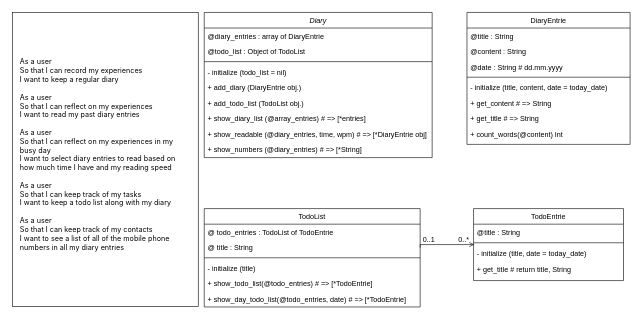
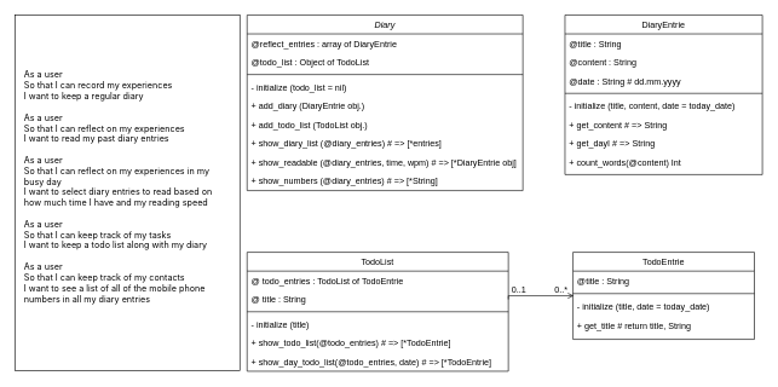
  <mxCell id="0" />
  <mxCell id="1" parent="0" />
  <mxCell id="2" value="Diary" style="swimlane;fontStyle=2;align=center;verticalAlign=top;childLayout=stackLayout;horizontal=1;startSize=26;horizontalStack=0;resizeParent=1;resizeLast=0;collapsible=1;marginBottom=0;rounded=0;shadow=0;strokeWidth=1;" parent="1" vertex="1"><mxGeometry x="340" y="20" width="380" height="242" as="geometry"><mxRectangle x="230" y="140" width="160" height="26" as="alternateBounds" /></mxGeometry></mxCell>
- <mxCell id="3" value="@diary_entries : array of DiaryEntrie&#10;" style="text;align=left;verticalAlign=top;spacingLeft=4;spacingRight=4;overflow=hidden;rotatable=0;points=[[0,0.5],[1,0.5]];portConstraint=eastwest;" parent="2" vertex="1"><mxGeometry y="26" width="380" height="26" as="geometry" /></mxCell>
+ <mxCell id="3" value="@reflect_entries : array of DiaryEntrie&#10;" style="text;align=left;verticalAlign=top;spacingLeft=4;spacingRight=4;overflow=hidden;rotatable=0;points=[[0,0.5],[1,0.5]];portConstraint=eastwest;" parent="2" vertex="1"><mxGeometry y="26" width="380" height="26" as="geometry" /></mxCell>
  <mxCell id="4" value="@todo_list : Object of TodoList" style="text;align=left;verticalAlign=top;spacingLeft=4;spacingRight=4;overflow=hidden;rotatable=0;points=[[0,0.5],[1,0.5]];portConstraint=eastwest;" vertex="1" parent="2"><mxGeometry y="52" width="380" height="26" as="geometry" /></mxCell>
  <mxCell id="5" value="" style="line;html=1;strokeWidth=1;align=left;verticalAlign=middle;spacingTop=-1;spacingLeft=3;spacingRight=3;rotatable=0;labelPosition=right;points=[];portConstraint=eastwest;" parent="2" vertex="1"><mxGeometry y="78" width="380" height="8" as="geometry" /></mxCell>
  <mxCell id="6" value="- initialize (todo_list = nil)" style="text;align=left;verticalAlign=top;spacingLeft=4;spacingRight=4;overflow=hidden;rotatable=0;points=[[0,0.5],[1,0.5]];portConstraint=eastwest;" vertex="1" parent="2"><mxGeometry y="86" width="380" height="26" as="geometry" /></mxCell>
  <mxCell id="7" value="+ add_diary (DiaryEntrie obj.)" style="text;align=left;verticalAlign=top;spacingLeft=4;spacingRight=4;overflow=hidden;rotatable=0;points=[[0,0.5],[1,0.5]];portConstraint=eastwest;" vertex="1" parent="2"><mxGeometry y="112" width="380" height="26" as="geometry" /></mxCell>
  <mxCell id="8" value="+ add_todo_list (TodoList obj.)" style="text;align=left;verticalAlign=top;spacingLeft=4;spacingRight=4;overflow=hidden;rotatable=0;points=[[0,0.5],[1,0.5]];portConstraint=eastwest;" vertex="1" parent="2"><mxGeometry y="138" width="380" height="26" as="geometry" /></mxCell>
- <mxCell id="9" value="+ show_diary_list (@array_entries) # =&gt; [*entries]" style="text;align=left;verticalAlign=top;spacingLeft=4;spacingRight=4;overflow=hidden;rotatable=0;points=[[0,0.5],[1,0.5]];portConstraint=eastwest;" parent="2" vertex="1"><mxGeometry y="164" width="380" height="26" as="geometry" /></mxCell>
+ <mxCell id="9" value="+ show_diary_list (@diary_entries) # =&gt; [*entries]" style="text;align=left;verticalAlign=top;spacingLeft=4;spacingRight=4;overflow=hidden;rotatable=0;points=[[0,0.5],[1,0.5]];portConstraint=eastwest;" parent="2" vertex="1"><mxGeometry y="164" width="380" height="26" as="geometry" /></mxCell>
  <mxCell id="10" value="+ show_readable (@diary_entries, time, wpm) # =&gt; [*DiaryEntrie obj]" style="text;align=left;verticalAlign=top;spacingLeft=4;spacingRight=4;overflow=hidden;rotatable=0;points=[[0,0.5],[1,0.5]];portConstraint=eastwest;" vertex="1" parent="2"><mxGeometry y="190" width="380" height="26" as="geometry" /></mxCell>
  <mxCell id="11" value="+ show_numbers (@diary_entries) # =&gt; [*String]" style="text;align=left;verticalAlign=top;spacingLeft=4;spacingRight=4;overflow=hidden;rotatable=0;points=[[0,0.5],[1,0.5]];portConstraint=eastwest;" vertex="1" parent="2"><mxGeometry y="216" width="380" height="26" as="geometry" /></mxCell>
  <mxCell id="12" value="TodoList" style="swimlane;fontStyle=0;align=center;verticalAlign=top;childLayout=stackLayout;horizontal=1;startSize=26;horizontalStack=0;resizeParent=1;resizeLast=0;collapsible=1;marginBottom=0;rounded=0;shadow=0;strokeWidth=1;" parent="1" vertex="1"><mxGeometry x="340" y="347" width="360" height="164" as="geometry"><mxRectangle x="130" y="380" width="160" height="26" as="alternateBounds" /></mxGeometry></mxCell>
  <mxCell id="13" value="@ todo_entries : TodoList of TodoEntrie" style="text;align=left;verticalAlign=top;spacingLeft=4;spacingRight=4;overflow=hidden;rotatable=0;points=[[0,0.5],[1,0.5]];portConstraint=eastwest;" parent="12" vertex="1"><mxGeometry y="26" width="360" height="26" as="geometry" /></mxCell>
  <mxCell id="14" value="@ title : String" style="text;align=left;verticalAlign=top;spacingLeft=4;spacingRight=4;overflow=hidden;rotatable=0;points=[[0,0.5],[1,0.5]];portConstraint=eastwest;" vertex="1" parent="12"><mxGeometry y="52" width="360" height="26" as="geometry" /></mxCell>
  <mxCell id="15" value="" style="line;html=1;strokeWidth=1;align=left;verticalAlign=middle;spacingTop=-1;spacingLeft=3;spacingRight=3;rotatable=0;labelPosition=right;points=[];portConstraint=eastwest;" parent="12" vertex="1"><mxGeometry y="78" width="360" height="8" as="geometry" /></mxCell>
  <mxCell id="16" value="- initialize (title)" style="text;align=left;verticalAlign=top;spacingLeft=4;spacingRight=4;overflow=hidden;rotatable=0;points=[[0,0.5],[1,0.5]];portConstraint=eastwest;" vertex="1" parent="12"><mxGeometry y="86" width="360" height="26" as="geometry" /></mxCell>
  <mxCell id="17" value="+ show_todo_list(@todo_entries) # =&gt; [*TodoEntrie]" style="text;align=left;verticalAlign=top;spacingLeft=4;spacingRight=4;overflow=hidden;rotatable=0;points=[[0,0.5],[1,0.5]];portConstraint=eastwest;" vertex="1" parent="12"><mxGeometry y="112" width="360" height="26" as="geometry" /></mxCell>
  <mxCell id="18" value="+ show_day_todo_list(@todo_entries, date) # =&gt; [*TodoEntrie]" style="text;align=left;verticalAlign=top;spacingLeft=4;spacingRight=4;overflow=hidden;rotatable=0;points=[[0,0.5],[1,0.5]];portConstraint=eastwest;" vertex="1" parent="12"><mxGeometry y="138" width="360" height="26" as="geometry" /></mxCell>
  <mxCell id="19" value="TodoEntrie" style="swimlane;fontStyle=0;align=center;verticalAlign=top;childLayout=stackLayout;horizontal=1;startSize=26;horizontalStack=0;resizeParent=1;resizeLast=0;collapsible=1;marginBottom=0;rounded=0;shadow=0;strokeWidth=1;" parent="1" vertex="1"><mxGeometry x="789" y="347" width="250" height="120" as="geometry"><mxRectangle x="340" y="380" width="170" height="26" as="alternateBounds" /></mxGeometry></mxCell>
  <mxCell id="20" value="@title : String" style="text;align=left;verticalAlign=top;spacingLeft=4;spacingRight=4;overflow=hidden;rotatable=0;points=[[0,0.5],[1,0.5]];portConstraint=eastwest;" vertex="1" parent="19"><mxGeometry y="26" width="250" height="26" as="geometry" /></mxCell>
  <mxCell id="21" value="" style="line;html=1;strokeWidth=1;align=left;verticalAlign=middle;spacingTop=-1;spacingLeft=3;spacingRight=3;rotatable=0;labelPosition=right;points=[];portConstraint=eastwest;" parent="19" vertex="1"><mxGeometry y="52" width="250" height="10" as="geometry" /></mxCell>
  <mxCell id="22" value="- initialize (title, date = today_date)" style="text;align=left;verticalAlign=top;spacingLeft=4;spacingRight=4;overflow=hidden;rotatable=0;points=[[0,0.5],[1,0.5]];portConstraint=eastwest;" vertex="1" parent="19"><mxGeometry y="62" width="250" height="26" as="geometry" /></mxCell>
  <mxCell id="23" value="+ get_title # return title, String" style="text;align=left;verticalAlign=top;spacingLeft=4;spacingRight=4;overflow=hidden;rotatable=0;points=[[0,0.5],[1,0.5]];portConstraint=eastwest;" vertex="1" parent="19"><mxGeometry y="88" width="250" height="26" as="geometry" /></mxCell>
  <mxCell id="24" value="DiaryEntrie" style="swimlane;fontStyle=0;align=center;verticalAlign=top;childLayout=stackLayout;horizontal=1;startSize=26;horizontalStack=0;resizeParent=1;resizeLast=0;collapsible=1;marginBottom=0;rounded=0;shadow=0;strokeWidth=1;" parent="1" vertex="1"><mxGeometry x="778" y="20" width="272" height="220" as="geometry"><mxRectangle x="550" y="140" width="160" height="26" as="alternateBounds" /></mxGeometry></mxCell>
  <mxCell id="25" value="@title : String" style="text;align=left;verticalAlign=top;spacingLeft=4;spacingRight=4;overflow=hidden;rotatable=0;points=[[0,0.5],[1,0.5]];portConstraint=eastwest;" parent="24" vertex="1"><mxGeometry y="26" width="272" height="26" as="geometry" /></mxCell>
  <mxCell id="26" value="@content : String" style="text;align=left;verticalAlign=top;spacingLeft=4;spacingRight=4;overflow=hidden;rotatable=0;points=[[0,0.5],[1,0.5]];portConstraint=eastwest;rounded=0;shadow=0;html=0;" parent="24" vertex="1"><mxGeometry y="52" width="272" height="26" as="geometry" /></mxCell>
  <mxCell id="27" value="@date : String # dd.mm.yyyy" style="text;align=left;verticalAlign=top;spacingLeft=4;spacingRight=4;overflow=hidden;rotatable=0;points=[[0,0.5],[1,0.5]];portConstraint=eastwest;rounded=0;shadow=0;html=0;" parent="24" vertex="1"><mxGeometry y="78" width="272" height="26" as="geometry" /></mxCell>
  <mxCell id="28" value="" style="line;html=1;strokeWidth=1;align=left;verticalAlign=middle;spacingTop=-1;spacingLeft=3;spacingRight=3;rotatable=0;labelPosition=right;points=[];portConstraint=eastwest;" parent="24" vertex="1"><mxGeometry y="104" width="272" height="8" as="geometry" /></mxCell>
  <mxCell id="29" value="- initialize (title, content, date = today_date)" style="text;align=left;verticalAlign=top;spacingLeft=4;spacingRight=4;overflow=hidden;rotatable=0;points=[[0,0.5],[1,0.5]];portConstraint=eastwest;" parent="24" vertex="1"><mxGeometry y="112" width="272" height="26" as="geometry" /></mxCell>
  <mxCell id="30" value="+ get_content # =&gt; String" style="text;align=left;verticalAlign=top;spacingLeft=4;spacingRight=4;overflow=hidden;rotatable=0;points=[[0,0.5],[1,0.5]];portConstraint=eastwest;" vertex="1" parent="24"><mxGeometry y="138" width="272" height="26" as="geometry" /></mxCell>
- <mxCell id="31" value="+ get_title # =&gt; String" style="text;align=left;verticalAlign=top;spacingLeft=4;spacingRight=4;overflow=hidden;rotatable=0;points=[[0,0.5],[1,0.5]];portConstraint=eastwest;" parent="24" vertex="1"><mxGeometry y="164" width="272" height="26" as="geometry" /></mxCell>
+ <mxCell id="31" value="+ get_dayI # =&gt; String" style="text;align=left;verticalAlign=top;spacingLeft=4;spacingRight=4;overflow=hidden;rotatable=0;points=[[0,0.5],[1,0.5]];portConstraint=eastwest;" parent="24" vertex="1"><mxGeometry y="164" width="272" height="26" as="geometry" /></mxCell>
  <mxCell id="32" value="+ count_words(@content) Int" style="text;align=left;verticalAlign=top;spacingLeft=4;spacingRight=4;overflow=hidden;rotatable=0;points=[[0,0.5],[1,0.5]];portConstraint=eastwest;rounded=0;shadow=0;html=0;" vertex="1" parent="24"><mxGeometry y="190" width="272" height="26" as="geometry" /></mxCell>
  <mxCell id="33" value="&lt;blockquote style=&quot;box-sizing: border-box; margin: 0px 0px 16px; padding: 0px 1em; border-left: 0.25em solid var(--color-border-default); font-family: -apple-system, &amp;quot;system-ui&amp;quot;, &amp;quot;Segoe UI&amp;quot;, Helvetica, Arial, sans-serif, &amp;quot;Apple Color Emoji&amp;quot;, &amp;quot;Segoe UI Emoji&amp;quot;; text-align: start;&quot;&gt;&lt;p style=&quot;box-sizing: border-box; margin-top: 0px; margin-bottom: 0px;&quot; dir=&quot;auto&quot;&gt;&lt;font style=&quot;font-size: 12px;&quot;&gt;As a user&lt;br style=&quot;box-sizing: border-box;&quot;&gt;So that I can record my experiences&lt;br style=&quot;box-sizing: border-box;&quot;&gt;I want to keep a regular diary&lt;/font&gt;&lt;/p&gt;&lt;/blockquote&gt;&lt;blockquote style=&quot;box-sizing: border-box; margin: 0px 0px 16px; padding: 0px 1em; border-left: 0.25em solid var(--color-border-default); font-family: -apple-system, &amp;quot;system-ui&amp;quot;, &amp;quot;Segoe UI&amp;quot;, Helvetica, Arial, sans-serif, &amp;quot;Apple Color Emoji&amp;quot;, &amp;quot;Segoe UI Emoji&amp;quot;; text-align: start;&quot;&gt;&lt;p style=&quot;box-sizing: border-box; margin-top: 0px; margin-bottom: 0px;&quot; dir=&quot;auto&quot;&gt;&lt;font style=&quot;font-size: 12px;&quot;&gt;As a user&lt;br style=&quot;box-sizing: border-box;&quot;&gt;So that I can reflect on my experiences&lt;br style=&quot;box-sizing: border-box;&quot;&gt;I want to read my past diary entries&lt;/font&gt;&lt;/p&gt;&lt;/blockquote&gt;&lt;blockquote style=&quot;box-sizing: border-box; margin: 0px 0px 16px; padding: 0px 1em; border-left: 0.25em solid var(--color-border-default); font-family: -apple-system, &amp;quot;system-ui&amp;quot;, &amp;quot;Segoe UI&amp;quot;, Helvetica, Arial, sans-serif, &amp;quot;Apple Color Emoji&amp;quot;, &amp;quot;Segoe UI Emoji&amp;quot;; text-align: start;&quot;&gt;&lt;p style=&quot;box-sizing: border-box; margin-top: 0px; margin-bottom: 0px;&quot; dir=&quot;auto&quot;&gt;&lt;font style=&quot;font-size: 12px;&quot;&gt;As a user&lt;br style=&quot;box-sizing: border-box;&quot;&gt;So that I can reflect on my experiences in my busy day&lt;br style=&quot;box-sizing: border-box;&quot;&gt;I want to select diary entries to read based on how much time I have and my reading speed&lt;/font&gt;&lt;/p&gt;&lt;/blockquote&gt;&lt;blockquote style=&quot;box-sizing: border-box; margin: 0px 0px 16px; padding: 0px 1em; border-left: 0.25em solid var(--color-border-default); font-family: -apple-system, &amp;quot;system-ui&amp;quot;, &amp;quot;Segoe UI&amp;quot;, Helvetica, Arial, sans-serif, &amp;quot;Apple Color Emoji&amp;quot;, &amp;quot;Segoe UI Emoji&amp;quot;; text-align: start;&quot;&gt;&lt;p style=&quot;box-sizing: border-box; margin-top: 0px; margin-bottom: 0px;&quot; dir=&quot;auto&quot;&gt;&lt;font style=&quot;font-size: 12px;&quot;&gt;As a user&lt;br style=&quot;box-sizing: border-box;&quot;&gt;So that I can keep track of my tasks&lt;br style=&quot;box-sizing: border-box;&quot;&gt;I want to keep a todo list along with my diary&lt;/font&gt;&lt;/p&gt;&lt;/blockquote&gt;&lt;blockquote style=&quot;box-sizing: border-box; margin: 0px 0px 16px; padding: 0px 1em; border-left: 0.25em solid var(--color-border-default); font-family: -apple-system, &amp;quot;system-ui&amp;quot;, &amp;quot;Segoe UI&amp;quot;, Helvetica, Arial, sans-serif, &amp;quot;Apple Color Emoji&amp;quot;, &amp;quot;Segoe UI Emoji&amp;quot;; text-align: start;&quot;&gt;&lt;p style=&quot;box-sizing: border-box; margin-top: 0px; margin-bottom: 0px;&quot; dir=&quot;auto&quot;&gt;&lt;font style=&quot;font-size: 12px;&quot;&gt;As a user&lt;br style=&quot;box-sizing: border-box;&quot;&gt;So that I can keep track of my contacts&lt;br style=&quot;box-sizing: border-box;&quot;&gt;I want to see a list of all of the mobile phone numbers in all my diary entries&lt;/font&gt;&lt;/p&gt;&lt;/blockquote&gt;" style="rounded=0;whiteSpace=wrap;html=1;" vertex="1" parent="1"><mxGeometry x="20" y="20" width="310" height="490" as="geometry" /></mxCell>
  <mxCell id="34" value="" style="endArrow=open;shadow=0;strokeWidth=1;rounded=0;endFill=1;edgeStyle=elbowEdgeStyle;elbow=vertical;exitX=1;exitY=0.5;exitDx=0;exitDy=0;" edge="1" parent="1" source="14"><mxGeometry x="0.5" y="41" relative="1" as="geometry"><mxPoint x="660" y="420" as="sourcePoint" /><mxPoint x="790" y="407" as="targetPoint" /><mxPoint x="-40" y="32" as="offset" /><Array as="points"><mxPoint x="780" y="407" /></Array></mxGeometry></mxCell>
  <mxCell id="35" value="0..1" style="resizable=0;align=left;verticalAlign=bottom;labelBackgroundColor=none;fontSize=12;" connectable="0" vertex="1" parent="34"><mxGeometry x="-1" relative="1" as="geometry"><mxPoint x="3" y="-5" as="offset" /></mxGeometry></mxCell>
  <mxCell id="36" value="0..*" style="resizable=0;align=right;verticalAlign=bottom;labelBackgroundColor=none;fontSize=12;" connectable="0" vertex="1" parent="34"><mxGeometry x="1" relative="1" as="geometry"><mxPoint x="-7" y="1" as="offset" /></mxGeometry></mxCell>
